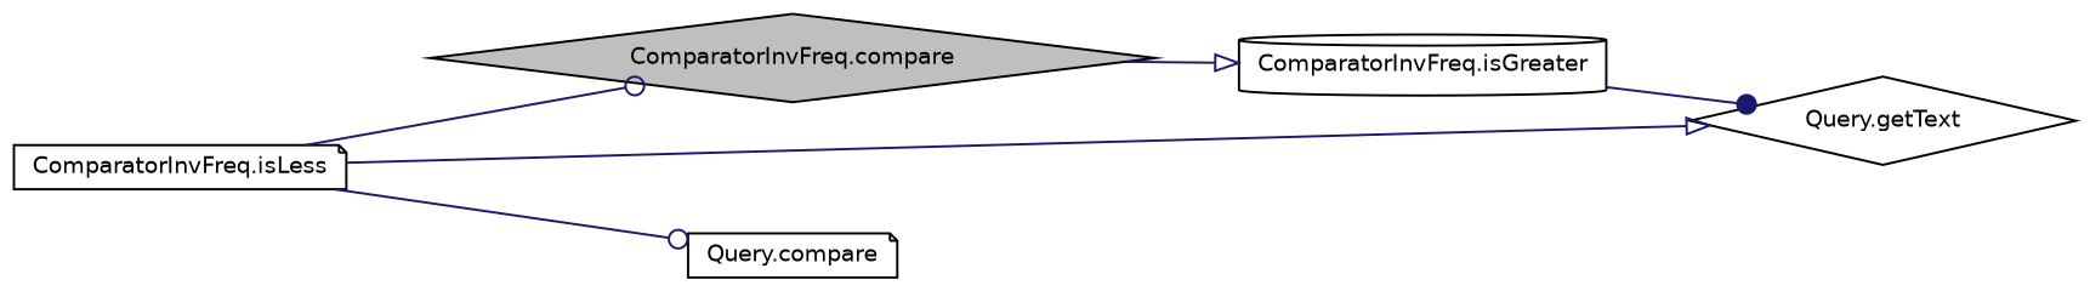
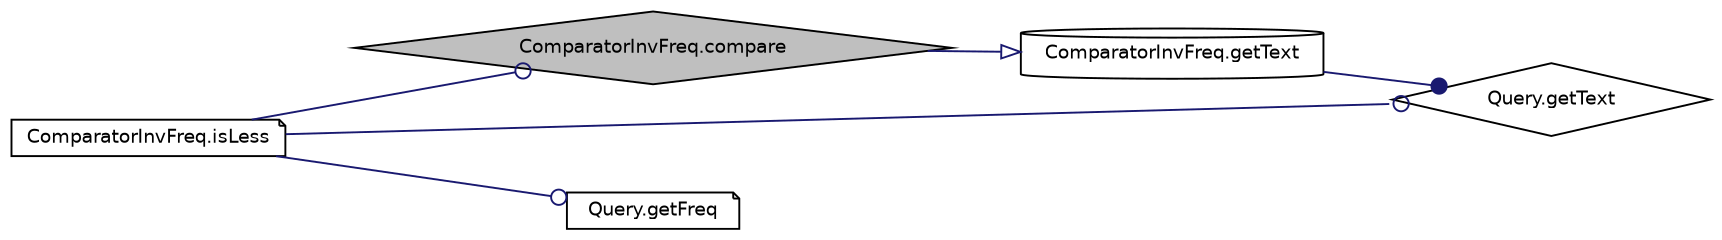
  digraph {
    rankdir=LR
    node [color=black fillcolor=white fontname=Helvetica fontsize=10 shape=diamond style=filled]
    edge [arrowhead=onormal color=midnightblue fontname=Helvetica fontsize=10 labelfontname=Helvetica labelfontsize=10 style=solid]
    n1 [fillcolor=grey75 fontcolor=black height=0.2 label="ComparatorInvFreq.compare" width=0.4]
-   n2 [height=0.2 label="ComparatorInvFreq.isGreater" shape=cylinder width=0.4]
+   n2 [height=0.2 label="ComparatorInvFreq.getText" shape=cylinder width=0.4]
    n3 [height=0.2 label="Query.getText" width=0.4]
    n4 [height=0.2 label="ComparatorInvFreq.isLess" shape=note width=0.4]
-   n5 [height=0.2 label="Query.compare" shape=note width=0.4]
+   n5 [height=0.2 label="Query.getFreq" shape=note width=0.4]
    n1 -> n2
    n2 -> n3 [arrowhead=dot]
    n4 -> n1 [arrowhead=odot]
-   n4 -> n3
+   n4 -> n3 [arrowhead=odot]
    n4 -> n5 [arrowhead=odot]
  }
